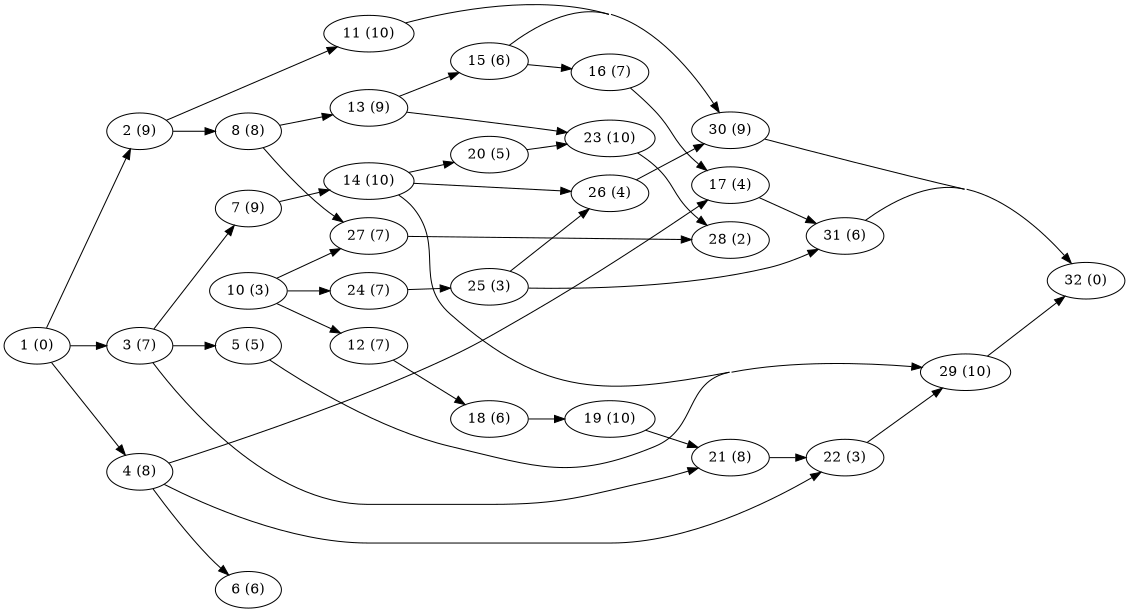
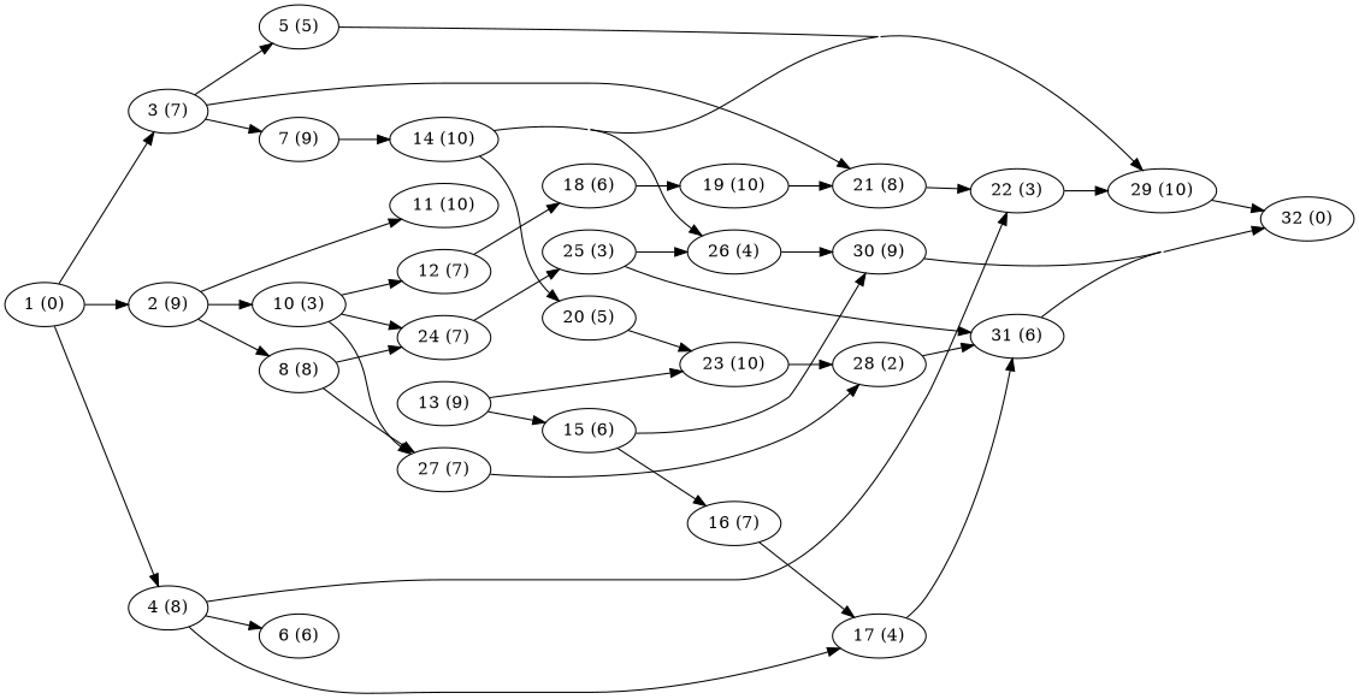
  digraph {
    concentrate=true
    rankdir=LR
    n1 [label="2 (9)"]
    n2 [label="4 (8)"]
    n3 [label="3 (7)"]
    n4 [label="6 (6)"]
    n5 [label="8 (8)"]
    n6 [label="7 (9)"]
    n7 [label="10 (3)"]
    n8 [label="5 (5)"]
    n9 [label="27 (7)"]
    n10 [label="12 (7)"]
    n11 [label="14 (10)"]
    n12 [label="24 (7)"]
    n13 [label="13 (9)"]
    n14 [label="11 (10)"]
    n15 [label="15 (6)"]
    n16 [label="18 (6)"]
    n17 [label="20 (5)"]
    n18 [label="25 (3)"]
    n19 [label="26 (4)"]
    n20 [label="16 (7)"]
    n21 [label="23 (10)"]
    n22 [label="19 (10)"]
    n23 [label="30 (9)"]
    n24 [label="21 (8)"]
    n25 [label="17 (4)"]
    n26 [label="28 (2)"]
    n27 [label="22 (3)"]
    n28 [label="31 (6)"]
    n29 [label="29 (10)"]
    n30 [label="32 (0)"]
    n31 [label="1 (0)"]
    subgraph sub_1 {
      rank=same
      n1
      n2
      n3
    }
    subgraph sub_2 {
      rank=same
      n4
      n5
      n6
      n7
      n8
    }
    subgraph sub_3 {
      rank=same
      n9
      n10
      n11
      n12
      n13
      n14
    }
    subgraph sub_4 {
      rank=same
      n15
      n16
      n17
      n18
    }
    subgraph sub_5 {
      rank=same
      n19
      n20
      n21
      n22
    }
    subgraph sub_6 {
      rank=same
      n23
      n24
      n25
      n26
    }
    subgraph sub_7 {
      rank=same
      n27
      n28
    }
    subgraph sub_8 {
      rank=same
      n29
    }
    subgraph sub_9 {
      rank=same
      n30
    }
    n1 -> n5
+   n1 -> n7
    n1 -> n14
    n2 -> n4
    n2 -> n25
    n2 -> n27
    n3 -> n6
    n3 -> n8
    n3 -> n24
    n5 -> n9
-   n5 -> n13
+   n5 -> n12
    n6 -> n11
    n7 -> n9
    n7 -> n10
    n7 -> n12
    n8 -> n29
    n9 -> n26
    n10 -> n16
    n11 -> n17
    n11 -> n19
    n11 -> n29
    n12 -> n18
    n13 -> n15
    n13 -> n21
-   n14 -> n23
    n15 -> n20
    n15 -> n23
    n16 -> n22
    n17 -> n21
    n18 -> n19
    n18 -> n28
    n19 -> n23
    n20 -> n25
    n21 -> n26
    n22 -> n24
    n23 -> n30
    n24 -> n27
    n25 -> n28
+   n26 -> n28
    n27 -> n29
    n28 -> n30
    n29 -> n30
    n31 -> n1
    n31 -> n2
    n31 -> n3
  }
